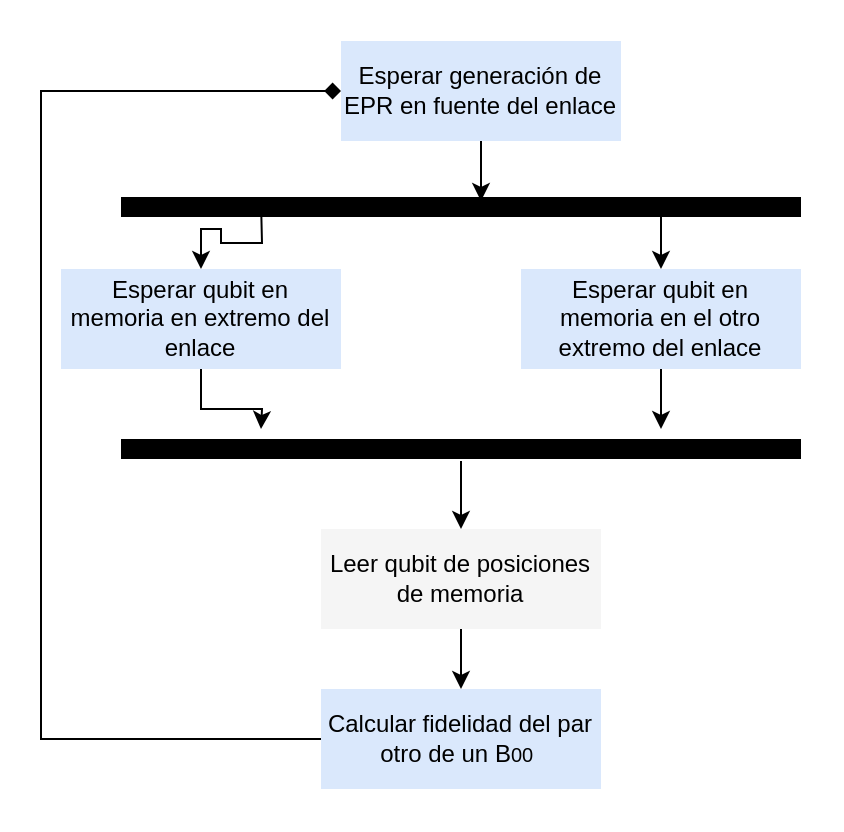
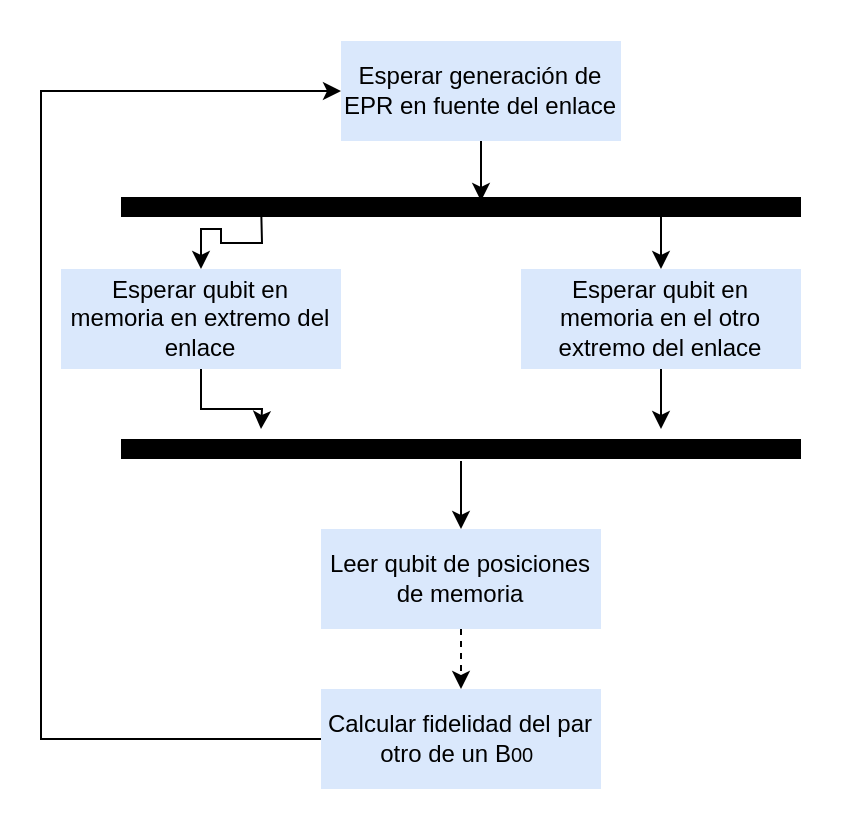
  <mxCell id="0" />
  <mxCell id="1" parent="0" />
  <mxCell id="2" style="edgeStyle=orthogonalEdgeStyle;rounded=0;orthogonalLoop=1;jettySize=auto;html=1;exitX=0.5;exitY=1;exitDx=0;exitDy=0;" edge="1" parent="1" source="3"><mxGeometry relative="1" as="geometry"><mxPoint x="130" y="214" as="targetPoint" /></mxGeometry></mxCell>
  <mxCell id="3" value="Esperar qubit en memoria en extremo del enlace" style="rounded=0;whiteSpace=wrap;html=1;fillColor=#dae8fc;strokeColor=none;" vertex="1" parent="1"><mxGeometry x="30" y="134" width="140" height="50" as="geometry" /></mxCell>
  <mxCell id="4" style="edgeStyle=orthogonalEdgeStyle;rounded=0;orthogonalLoop=1;jettySize=auto;html=1;exitX=0.5;exitY=1;exitDx=0;exitDy=0;" edge="1" parent="1" source="5"><mxGeometry relative="1" as="geometry"><mxPoint x="330" y="214" as="targetPoint" /></mxGeometry></mxCell>
  <mxCell id="5" value="Esperar qubit en memoria en el otro extremo del enlace" style="rounded=0;whiteSpace=wrap;html=1;fillColor=#dae8fc;strokeColor=none;" vertex="1" parent="1"><mxGeometry x="260" y="134" width="140" height="50" as="geometry" /></mxCell>
  <mxCell id="6" value="" style="endArrow=none;html=1;rounded=0;strokeWidth=10;" edge="1" parent="1"><mxGeometry width="50" height="50" relative="1" as="geometry"><mxPoint x="60" y="224" as="sourcePoint" /><mxPoint x="400" y="224" as="targetPoint" /></mxGeometry></mxCell>
- <mxCell id="7" style="edgeStyle=orthogonalEdgeStyle;rounded=0;orthogonalLoop=1;jettySize=auto;html=1;exitX=0.5;exitY=1;exitDx=0;exitDy=0;entryX=0.5;entryY=0;entryDx=0;entryDy=0;" edge="1" parent="1" source="8" target="10"><mxGeometry relative="1" as="geometry" /></mxCell>
- <mxCell id="8" value="Leer qubit de posiciones de memoria" style="rounded=0;whiteSpace=wrap;html=1;fillColor=#f5f5f5;strokeColor=none;" vertex="1" parent="1"><mxGeometry x="160" y="264" width="140" height="50" as="geometry" /></mxCell>
- <mxCell id="9" style="edgeStyle=orthogonalEdgeStyle;rounded=0;orthogonalLoop=1;jettySize=auto;html=1;exitX=0;exitY=0.5;exitDx=0;exitDy=0;entryX=0;entryY=0.5;entryDx=0;entryDy=0;endArrow=diamond;" edge="1" parent="1" source="10" target="12"><mxGeometry relative="1" as="geometry"><Array as="points"><mxPoint x="20" y="369" /><mxPoint x="20" y="45" /></Array></mxGeometry></mxCell>
+ <mxCell id="7" style="edgeStyle=orthogonalEdgeStyle;rounded=0;orthogonalLoop=1;jettySize=auto;html=1;exitX=0.5;exitY=1;exitDx=0;exitDy=0;entryX=0.5;entryY=0;entryDx=0;entryDy=0;dashed=1;" edge="1" parent="1" source="8" target="10"><mxGeometry relative="1" as="geometry" /></mxCell>
+ <mxCell id="8" value="Leer qubit de posiciones de memoria" style="rounded=0;whiteSpace=wrap;html=1;fillColor=#dae8fc;strokeColor=none;" vertex="1" parent="1"><mxGeometry x="160" y="264" width="140" height="50" as="geometry" /></mxCell>
+ <mxCell id="9" style="edgeStyle=orthogonalEdgeStyle;rounded=0;orthogonalLoop=1;jettySize=auto;html=1;exitX=0;exitY=0.5;exitDx=0;exitDy=0;entryX=0;entryY=0.5;entryDx=0;entryDy=0;" edge="1" parent="1" source="10" target="12"><mxGeometry relative="1" as="geometry"><Array as="points"><mxPoint x="20" y="369" /><mxPoint x="20" y="45" /></Array></mxGeometry></mxCell>
  <mxCell id="10" value="Calcular fidelidad del par otro de un B&lt;font style=&quot;font-size: 10px;&quot;&gt;00&lt;/font&gt;&amp;nbsp;" style="rounded=0;whiteSpace=wrap;html=1;fillColor=#dae8fc;strokeColor=none;" vertex="1" parent="1"><mxGeometry x="160" y="344" width="140" height="50" as="geometry" /></mxCell>
  <mxCell id="11" style="edgeStyle=orthogonalEdgeStyle;rounded=0;orthogonalLoop=1;jettySize=auto;html=1;exitX=0.5;exitY=1;exitDx=0;exitDy=0;" edge="1" parent="1" source="12"><mxGeometry relative="1" as="geometry"><mxPoint x="240" y="100" as="targetPoint" /></mxGeometry></mxCell>
  <mxCell id="12" value="Esperar generación de EPR en fuente del enlace" style="rounded=0;whiteSpace=wrap;html=1;fillColor=#dae8fc;strokeColor=none;" vertex="1" parent="1"><mxGeometry x="170" y="20" width="140" height="50" as="geometry" /></mxCell>
  <mxCell id="13" value="" style="endArrow=none;html=1;rounded=0;strokeWidth=10;" edge="1" parent="1"><mxGeometry width="50" height="50" relative="1" as="geometry"><mxPoint x="60" y="103" as="sourcePoint" /><mxPoint x="400" y="103" as="targetPoint" /><Array as="points" /></mxGeometry></mxCell>
  <mxCell id="14" style="edgeStyle=orthogonalEdgeStyle;rounded=0;orthogonalLoop=1;jettySize=auto;html=1;entryX=0.5;entryY=0;entryDx=0;entryDy=0;" edge="1" parent="1" target="3"><mxGeometry relative="1" as="geometry"><mxPoint x="250" y="110" as="targetPoint" /><mxPoint x="130" y="100" as="sourcePoint" /></mxGeometry></mxCell>
  <mxCell id="15" style="edgeStyle=orthogonalEdgeStyle;rounded=0;orthogonalLoop=1;jettySize=auto;html=1;entryX=0.5;entryY=0;entryDx=0;entryDy=0;" edge="1" parent="1" target="5"><mxGeometry relative="1" as="geometry"><mxPoint x="260" y="120" as="targetPoint" /><mxPoint x="330" y="100" as="sourcePoint" /></mxGeometry></mxCell>
  <mxCell id="16" style="edgeStyle=orthogonalEdgeStyle;rounded=0;orthogonalLoop=1;jettySize=auto;html=1;entryX=0.5;entryY=0;entryDx=0;entryDy=0;" edge="1" parent="1" target="8"><mxGeometry relative="1" as="geometry"><mxPoint x="230" y="260" as="targetPoint" /><mxPoint x="230" y="230" as="sourcePoint" /><Array as="points"><mxPoint x="230" y="240" /><mxPoint x="230" y="240" /></Array></mxGeometry></mxCell>
